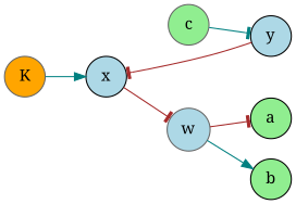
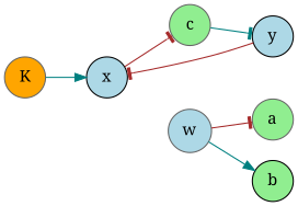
  digraph {
    fontname="Noto Serif"
    rankdir=LR
    node [color=gray40 fillcolor=lightgreen fontname="Noto Serif" shape=circle style=filled]
    edge [arrowhead=tee color=teal fontname="Noto Serif"]
-   a [color=black]
+   a
    b [color=black]
    c
    x [color=black fillcolor=lightblue]
    y [color=black fillcolor=lightblue]
    w [fillcolor=lightblue]
    K [fillcolor=orange]
    subgraph sub_1 {
      a
      b
      c
    }
    subgraph sub_2 {
      x
      y
      w
    }
    subgraph sub_3 {
      K
    }
    c -> y
-   x -> w [color=brown]
+   x -> c [color=brown]
    y -> x [color=brown]
    w -> a [color=brown]
    w -> b [arrowhead=normal]
    K -> x [arrowhead=normal]
  }
